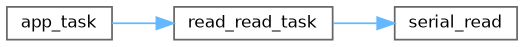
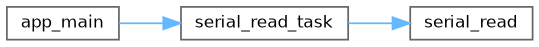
  digraph {
    rankdir=RL
    node [color=grey40 fillcolor=white fontname=Helvetica fontsize=10 shape=box style=filled]
    edge [color=steelblue1 dir=back fontname=Helvetica fontsize=10 labelfontname=Helvetica labelfontsize=10 style=solid]
    n1 [height=0.2 label=serial_read width=0.4]
-   n2 [height=0.2 label=read_read_task width=0.4]
-   n3 [height=0.2 label=app_task width=0.4]
+   n2 [height=0.2 label=serial_read_task width=0.4]
+   n3 [height=0.2 label=app_main width=0.4]
    n1 -> n2
    n2 -> n3
  }
